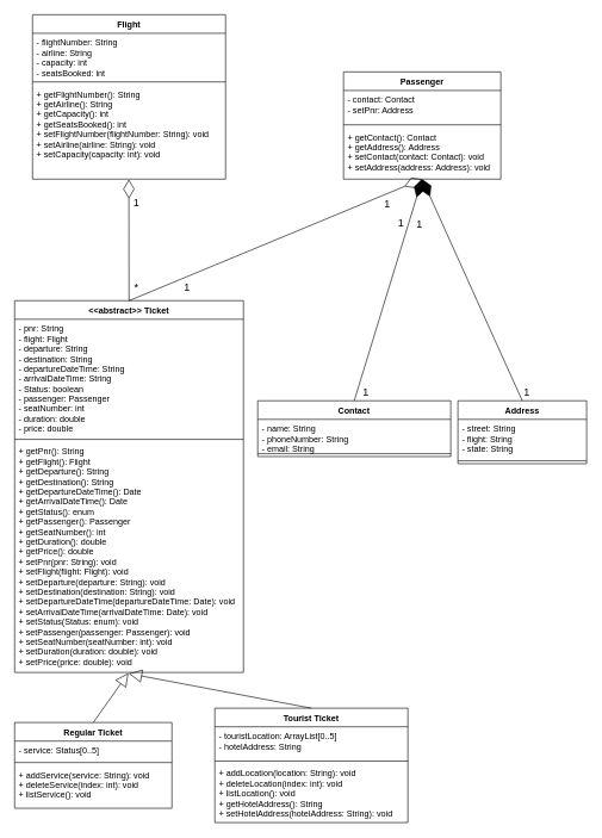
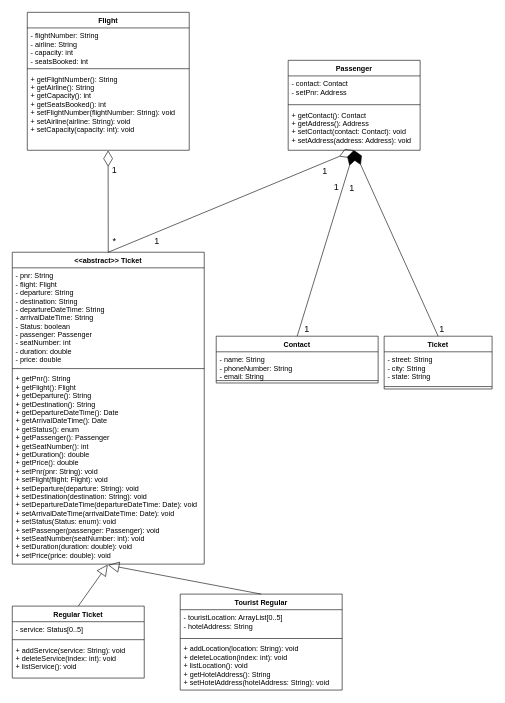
  <mxCell id="0" />
  <mxCell id="1" parent="0" />
  <mxCell id="2" value="Flight" style="swimlane;fontStyle=1;align=center;verticalAlign=top;childLayout=stackLayout;horizontal=1;startSize=26;horizontalStack=0;resizeParent=1;resizeParentMax=0;resizeLast=0;collapsible=1;marginBottom=0;" parent="1" vertex="1"><mxGeometry x="45" y="20" width="270" height="230" as="geometry" /></mxCell>
  <mxCell id="3" value="- flightNumber: String&#10;- airline: String&#10;- capacity: int&#10;- seatsBooked: int" style="text;strokeColor=none;fillColor=none;align=left;verticalAlign=top;spacingLeft=4;spacingRight=4;overflow=hidden;rotatable=0;points=[[0,0.5],[1,0.5]];portConstraint=eastwest;" parent="2" vertex="1"><mxGeometry y="26" width="270" height="64" as="geometry" /></mxCell>
  <mxCell id="4" value="" style="line;strokeWidth=1;fillColor=none;align=left;verticalAlign=middle;spacingTop=-1;spacingLeft=3;spacingRight=3;rotatable=0;labelPosition=right;points=[];portConstraint=eastwest;" parent="2" vertex="1"><mxGeometry y="90" width="270" height="8" as="geometry" /></mxCell>
  <mxCell id="5" value="+ getFlightNumber(): String&#10;+ getAirline(): String&#10;+ getCapacity(): int&#10;+ getSeatsBooked(): int&#10;+ setFlightNumber(flightNumber: String): void&#10;+ setAirline(airline: String): void&#10;+ setCapacity(capacity: int): void" style="text;strokeColor=none;fillColor=none;align=left;verticalAlign=top;spacingLeft=4;spacingRight=4;overflow=hidden;rotatable=0;points=[[0,0.5],[1,0.5]];portConstraint=eastwest;" parent="2" vertex="1"><mxGeometry y="98" width="270" height="132" as="geometry" /></mxCell>
  <mxCell id="6" value="Passenger" style="swimlane;fontStyle=1;align=center;verticalAlign=top;childLayout=stackLayout;horizontal=1;startSize=26;horizontalStack=0;resizeParent=1;resizeParentMax=0;resizeLast=0;collapsible=1;marginBottom=0;" parent="1" vertex="1"><mxGeometry x="480" y="100" width="220" height="150" as="geometry" /></mxCell>
  <mxCell id="7" value="- contact: Contact&#10;- setPnr: Address" style="text;strokeColor=none;fillColor=none;align=left;verticalAlign=top;spacingLeft=4;spacingRight=4;overflow=hidden;rotatable=0;points=[[0,0.5],[1,0.5]];portConstraint=eastwest;" parent="6" vertex="1"><mxGeometry y="26" width="220" height="44" as="geometry" /></mxCell>
  <mxCell id="8" value="" style="line;strokeWidth=1;fillColor=none;align=left;verticalAlign=middle;spacingTop=-1;spacingLeft=3;spacingRight=3;rotatable=0;labelPosition=right;points=[];portConstraint=eastwest;" parent="6" vertex="1"><mxGeometry y="70" width="220" height="8" as="geometry" /></mxCell>
  <mxCell id="9" value="+ getContact(): Contact&#10;+ getAddress(): Address&#10;+ setContact(contact: Contact): void&#10;+ setAddress(address: Address): void" style="text;strokeColor=none;fillColor=none;align=left;verticalAlign=top;spacingLeft=4;spacingRight=4;overflow=hidden;rotatable=0;points=[[0,0.5],[1,0.5]];portConstraint=eastwest;" parent="6" vertex="1"><mxGeometry y="78" width="220" height="72" as="geometry" /></mxCell>
  <mxCell id="10" value="&lt;&lt;abstract&gt;&gt; Ticket" style="swimlane;fontStyle=1;align=center;verticalAlign=top;childLayout=stackLayout;horizontal=1;startSize=26;horizontalStack=0;resizeParent=1;resizeParentMax=0;resizeLast=0;collapsible=1;marginBottom=0;" parent="1" vertex="1"><mxGeometry x="20" y="420" width="320" height="520" as="geometry" /></mxCell>
  <mxCell id="11" value="- pnr: String&#10;- flight: Flight&#10;- departure: String&#10;- destination: String&#10;- departureDateTime: String&#10;- arrivalDateTime: String&#10;- Status: boolean&#10;- passenger: Passenger&#10;- seatNumber: int&#10;- duration: double&#10;- price: double" style="text;strokeColor=none;fillColor=none;align=left;verticalAlign=top;spacingLeft=4;spacingRight=4;overflow=hidden;rotatable=0;points=[[0,0.5],[1,0.5]];portConstraint=eastwest;" parent="10" vertex="1"><mxGeometry y="26" width="320" height="164" as="geometry" /></mxCell>
  <mxCell id="12" value="" style="line;strokeWidth=1;fillColor=none;align=left;verticalAlign=middle;spacingTop=-1;spacingLeft=3;spacingRight=3;rotatable=0;labelPosition=right;points=[];portConstraint=eastwest;" parent="10" vertex="1"><mxGeometry y="190" width="320" height="8" as="geometry" /></mxCell>
  <mxCell id="13" value="+ getPnr(): String&#10;+ getFlight(): Flight&#10;+ getDeparture(): String&#10;+ getDestination(): String&#10;+ getDepartureDateTime(): Date&#10;+ getArrivalDateTime(): Date&#10;+ getStatus(): enum&#10;+ getPassenger(): Passenger&#10;+ getSeatNumber(): int&#10;+ getDuration(): double&#10;+ getPrice(): double&#10;+ setPnr(pnr: String): void&#10;+ setFlight(flight: Flight): void&#10;+ setDeparture(departure: String): void&#10;+ setDestination(destination: String): void&#10;+ setDepartureDateTime(departureDateTime: Date): void&#10;+ setArrivalDateTime(arrivalDateTime: Date): void&#10;+ setStatus(Status: enum): void&#10;+ setPassenger(passenger: Passenger): void&#10;+ setSeatNumber(seatNumber: int): void&#10;+ setDuration(duration: double): void&#10;+ setPrice(price: double): void" style="text;strokeColor=none;fillColor=none;align=left;verticalAlign=top;spacingLeft=4;spacingRight=4;overflow=hidden;rotatable=0;points=[[0,0.5],[1,0.5]];portConstraint=eastwest;" parent="10" vertex="1"><mxGeometry y="198" width="320" height="322" as="geometry" /></mxCell>
  <mxCell id="14" value="Contact" style="swimlane;fontStyle=1;align=center;verticalAlign=top;childLayout=stackLayout;horizontal=1;startSize=26;horizontalStack=0;resizeParent=1;resizeParentMax=0;resizeLast=0;collapsible=1;marginBottom=0;" parent="1" vertex="1"><mxGeometry x="360" y="560" width="270" height="78" as="geometry" /></mxCell>
  <mxCell id="15" value="- name: String&#10;- phoneNumber: String&#10;- email: String" style="text;strokeColor=none;fillColor=none;align=left;verticalAlign=top;spacingLeft=4;spacingRight=4;overflow=hidden;rotatable=0;points=[[0,0.5],[1,0.5]];portConstraint=eastwest;" parent="14" vertex="1"><mxGeometry y="26" width="270" height="44" as="geometry" /></mxCell>
  <mxCell id="16" value="" style="line;strokeWidth=1;fillColor=none;align=left;verticalAlign=middle;spacingTop=-1;spacingLeft=3;spacingRight=3;rotatable=0;labelPosition=right;points=[];portConstraint=eastwest;" parent="14" vertex="1"><mxGeometry y="70" width="270" height="8" as="geometry" /></mxCell>
- <mxCell id="17" value="Address" style="swimlane;fontStyle=1;align=center;verticalAlign=top;childLayout=stackLayout;horizontal=1;startSize=26;horizontalStack=0;resizeParent=1;resizeParentMax=0;resizeLast=0;collapsible=1;marginBottom=0;" parent="1" vertex="1"><mxGeometry x="640" y="560" width="180" height="88" as="geometry" /></mxCell>
- <mxCell id="18" value="- street: String&#10;- flight: String&#10;- state: String" style="text;strokeColor=none;fillColor=none;align=left;verticalAlign=top;spacingLeft=4;spacingRight=4;overflow=hidden;rotatable=0;points=[[0,0.5],[1,0.5]];portConstraint=eastwest;" parent="17" vertex="1"><mxGeometry y="26" width="180" height="54" as="geometry" /></mxCell>
+ <mxCell id="17" value="Ticket" style="swimlane;fontStyle=1;align=center;verticalAlign=top;childLayout=stackLayout;horizontal=1;startSize=26;horizontalStack=0;resizeParent=1;resizeParentMax=0;resizeLast=0;collapsible=1;marginBottom=0;" parent="1" vertex="1"><mxGeometry x="640" y="560" width="180" height="88" as="geometry" /></mxCell>
+ <mxCell id="18" value="- street: String&#10;- city: String&#10;- state: String" style="text;strokeColor=none;fillColor=none;align=left;verticalAlign=top;spacingLeft=4;spacingRight=4;overflow=hidden;rotatable=0;points=[[0,0.5],[1,0.5]];portConstraint=eastwest;" parent="17" vertex="1"><mxGeometry y="26" width="180" height="54" as="geometry" /></mxCell>
  <mxCell id="19" value="" style="line;strokeWidth=1;fillColor=none;align=left;verticalAlign=middle;spacingTop=-1;spacingLeft=3;spacingRight=3;rotatable=0;labelPosition=right;points=[];portConstraint=eastwest;" parent="17" vertex="1"><mxGeometry y="80" width="180" height="8" as="geometry" /></mxCell>
  <mxCell id="20" value="Regular Ticket" style="swimlane;fontStyle=1;align=center;verticalAlign=top;childLayout=stackLayout;horizontal=1;startSize=26;horizontalStack=0;resizeParent=1;resizeParentMax=0;resizeLast=0;collapsible=1;marginBottom=0;" parent="1" vertex="1"><mxGeometry x="20" y="1010" width="220" height="120" as="geometry" /></mxCell>
  <mxCell id="21" value="- service: Status[0..5]" style="text;strokeColor=none;fillColor=none;align=left;verticalAlign=top;spacingLeft=4;spacingRight=4;overflow=hidden;rotatable=0;points=[[0,0.5],[1,0.5]];portConstraint=eastwest;" parent="20" vertex="1"><mxGeometry y="26" width="220" height="26" as="geometry" /></mxCell>
  <mxCell id="22" value="" style="line;strokeWidth=1;fillColor=none;align=left;verticalAlign=middle;spacingTop=-1;spacingLeft=3;spacingRight=3;rotatable=0;labelPosition=right;points=[];portConstraint=eastwest;" parent="20" vertex="1"><mxGeometry y="52" width="220" height="8" as="geometry" /></mxCell>
  <mxCell id="23" value="+ addService(service: String): void&#10;+ deleteService(index: int): void&#10;+ listService(): void" style="text;strokeColor=none;fillColor=none;align=left;verticalAlign=top;spacingLeft=4;spacingRight=4;overflow=hidden;rotatable=0;points=[[0,0.5],[1,0.5]];portConstraint=eastwest;" parent="20" vertex="1"><mxGeometry y="60" width="220" height="60" as="geometry" /></mxCell>
- <mxCell id="24" value="Tourist Ticket" style="swimlane;fontStyle=1;align=center;verticalAlign=top;childLayout=stackLayout;horizontal=1;startSize=26;horizontalStack=0;resizeParent=1;resizeParentMax=0;resizeLast=0;collapsible=1;marginBottom=0;" parent="1" vertex="1"><mxGeometry x="300" y="990" width="270" height="160" as="geometry" /></mxCell>
+ <mxCell id="24" value="Tourist Regular" style="swimlane;fontStyle=1;align=center;verticalAlign=top;childLayout=stackLayout;horizontal=1;startSize=26;horizontalStack=0;resizeParent=1;resizeParentMax=0;resizeLast=0;collapsible=1;marginBottom=0;" parent="1" vertex="1"><mxGeometry x="300" y="990" width="270" height="160" as="geometry" /></mxCell>
  <mxCell id="25" value="- touristLocation: ArrayList[0..5]&#10;- hotelAddress: String" style="text;strokeColor=none;fillColor=none;align=left;verticalAlign=top;spacingLeft=4;spacingRight=4;overflow=hidden;rotatable=0;points=[[0,0.5],[1,0.5]];portConstraint=eastwest;" parent="24" vertex="1"><mxGeometry y="26" width="270" height="44" as="geometry" /></mxCell>
  <mxCell id="26" value="" style="line;strokeWidth=1;fillColor=none;align=left;verticalAlign=middle;spacingTop=-1;spacingLeft=3;spacingRight=3;rotatable=0;labelPosition=right;points=[];portConstraint=eastwest;" parent="24" vertex="1"><mxGeometry y="70" width="270" height="8" as="geometry" /></mxCell>
  <mxCell id="27" value="+ addLocation(location: String): void&#10;+ deleteLocation(index: int): void&#10;+ listLocation(): void&#10;+ getHotelAddress(): String&#10;+ setHotelAddress(hotelAddress: String): void" style="text;strokeColor=none;fillColor=none;align=left;verticalAlign=top;spacingLeft=4;spacingRight=4;overflow=hidden;rotatable=0;points=[[0,0.5],[1,0.5]];portConstraint=eastwest;" parent="24" vertex="1"><mxGeometry y="78" width="270" height="82" as="geometry" /></mxCell>
  <mxCell id="28" value="" style="endArrow=block;endSize=16;endFill=0;html=1;rounded=0;entryX=0.497;entryY=1.003;entryDx=0;entryDy=0;entryPerimeter=0;exitX=0.5;exitY=0;exitDx=0;exitDy=0;" parent="1" source="20" target="13" edge="1"><mxGeometry width="160" relative="1" as="geometry"><mxPoint x="170" y="980" as="sourcePoint" /><mxPoint x="340" y="970" as="targetPoint" /></mxGeometry></mxCell>
  <mxCell id="29" value="" style="endArrow=block;endSize=16;endFill=0;html=1;rounded=0;exitX=0.5;exitY=0;exitDx=0;exitDy=0;entryX=0.499;entryY=1.005;entryDx=0;entryDy=0;entryPerimeter=0;" parent="1" source="24" target="13" edge="1"><mxGeometry width="160" relative="1" as="geometry"><mxPoint x="180" y="1020" as="sourcePoint" /><mxPoint x="330" y="950" as="targetPoint" /></mxGeometry></mxCell>
  <mxCell id="30" value="" style="endArrow=diamondThin;endFill=0;endSize=24;html=1;rounded=0;exitX=0.5;exitY=0;exitDx=0;exitDy=0;entryX=0.499;entryY=1.003;entryDx=0;entryDy=0;entryPerimeter=0;" parent="1" source="10" target="5" edge="1"><mxGeometry width="160" relative="1" as="geometry"><mxPoint x="340" y="350" as="sourcePoint" /><mxPoint x="500" y="350" as="targetPoint" /></mxGeometry></mxCell>
  <mxCell id="31" value="1" style="edgeLabel;html=1;align=center;verticalAlign=middle;resizable=0;points=[];fontSize=15;" parent="30" vertex="1" connectable="0"><mxGeometry x="0.617" y="-1" relative="1" as="geometry"><mxPoint x="9" as="offset" /></mxGeometry></mxCell>
  <mxCell id="32" value="*" style="edgeLabel;html=1;align=center;verticalAlign=middle;resizable=0;points=[];fontSize=15;" parent="30" vertex="1" connectable="0"><mxGeometry x="-0.887" relative="1" as="geometry"><mxPoint x="10" y="-10" as="offset" /></mxGeometry></mxCell>
  <mxCell id="33" value="" style="endArrow=diamondThin;endFill=0;endSize=24;html=1;rounded=0;exitX=0.5;exitY=0;exitDx=0;exitDy=0;entryX=0.5;entryY=1;entryDx=0;entryDy=0;" parent="1" source="10" target="6" edge="1"><mxGeometry width="160" relative="1" as="geometry"><mxPoint x="410" y="410" as="sourcePoint" /><mxPoint x="410" y="240" as="targetPoint" /></mxGeometry></mxCell>
  <mxCell id="34" value="1" style="edgeLabel;html=1;align=center;verticalAlign=middle;resizable=0;points=[];fontSize=15;" parent="33" vertex="1" connectable="0"><mxGeometry x="0.617" y="-1" relative="1" as="geometry"><mxPoint x="28" as="offset" /></mxGeometry></mxCell>
  <mxCell id="35" value="1" style="edgeLabel;html=1;align=center;verticalAlign=middle;resizable=0;points=[];fontSize=15;" parent="33" vertex="1" connectable="0"><mxGeometry x="-0.887" relative="1" as="geometry"><mxPoint x="57" y="-10" as="offset" /></mxGeometry></mxCell>
  <mxCell id="36" value="" style="endArrow=diamondThin;endFill=1;endSize=24;html=1;rounded=0;fontSize=15;exitX=0.5;exitY=0;exitDx=0;exitDy=0;" parent="1" source="14" edge="1"><mxGeometry width="160" relative="1" as="geometry"><mxPoint x="520" y="520" as="sourcePoint" /><mxPoint x="590" y="250" as="targetPoint" /></mxGeometry></mxCell>
  <mxCell id="37" value="1" style="edgeLabel;html=1;align=center;verticalAlign=middle;resizable=0;points=[];fontSize=15;" parent="36" vertex="1" connectable="0"><mxGeometry x="-0.916" relative="1" as="geometry"><mxPoint x="11" as="offset" /></mxGeometry></mxCell>
  <mxCell id="38" value="1" style="edgeLabel;html=1;align=center;verticalAlign=middle;resizable=0;points=[];fontSize=15;" parent="36" vertex="1" connectable="0"><mxGeometry x="0.783" y="1" relative="1" as="geometry"><mxPoint x="-19" y="27" as="offset" /></mxGeometry></mxCell>
  <mxCell id="39" value="" style="endArrow=diamondThin;endFill=1;endSize=24;html=1;rounded=0;fontSize=15;exitX=0.5;exitY=0;exitDx=0;exitDy=0;" parent="1" source="17" edge="1"><mxGeometry width="160" relative="1" as="geometry"><mxPoint x="505" y="570" as="sourcePoint" /><mxPoint x="590" y="250" as="targetPoint" /></mxGeometry></mxCell>
  <mxCell id="40" value="1" style="edgeLabel;html=1;align=center;verticalAlign=middle;resizable=0;points=[];fontSize=15;" parent="39" vertex="1" connectable="0"><mxGeometry x="-0.916" relative="1" as="geometry"><mxPoint x="11" as="offset" /></mxGeometry></mxCell>
  <mxCell id="41" value="1" style="edgeLabel;html=1;align=center;verticalAlign=middle;resizable=0;points=[];fontSize=15;" parent="39" vertex="1" connectable="0"><mxGeometry x="0.783" y="1" relative="1" as="geometry"><mxPoint x="-19" y="27" as="offset" /></mxGeometry></mxCell>
